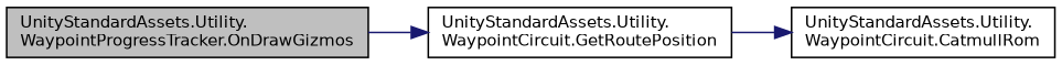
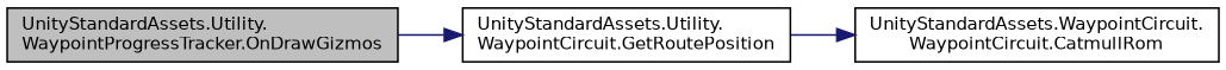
  digraph {
    rankdir=LR
    node [color=black fillcolor=white fontname=Helvetica fontsize=10 shape=record style=filled]
    edge [color=midnightblue fontname=Helvetica fontsize=10 labelfontname=Helvetica labelfontsize=10 style=solid]
    n1 [fillcolor=grey75 fontcolor=black height=0.2 label="UnityStandardAssets.Utility.\lWaypointProgressTracker.OnDrawGizmos" width=0.4]
    n2 [height=0.2 label="UnityStandardAssets.Utility.\lWaypointCircuit.GetRoutePosition" width=0.4]
-   n3 [height=0.2 label="UnityStandardAssets.Utility.\lWaypointCircuit.CatmullRom" width=0.4]
+   n3 [height=0.2 label="UnityStandardAssets.WaypointCircuit.\lWaypointCircuit.CatmullRom" width=0.4]
    n1 -> n2
    n2 -> n3
  }
